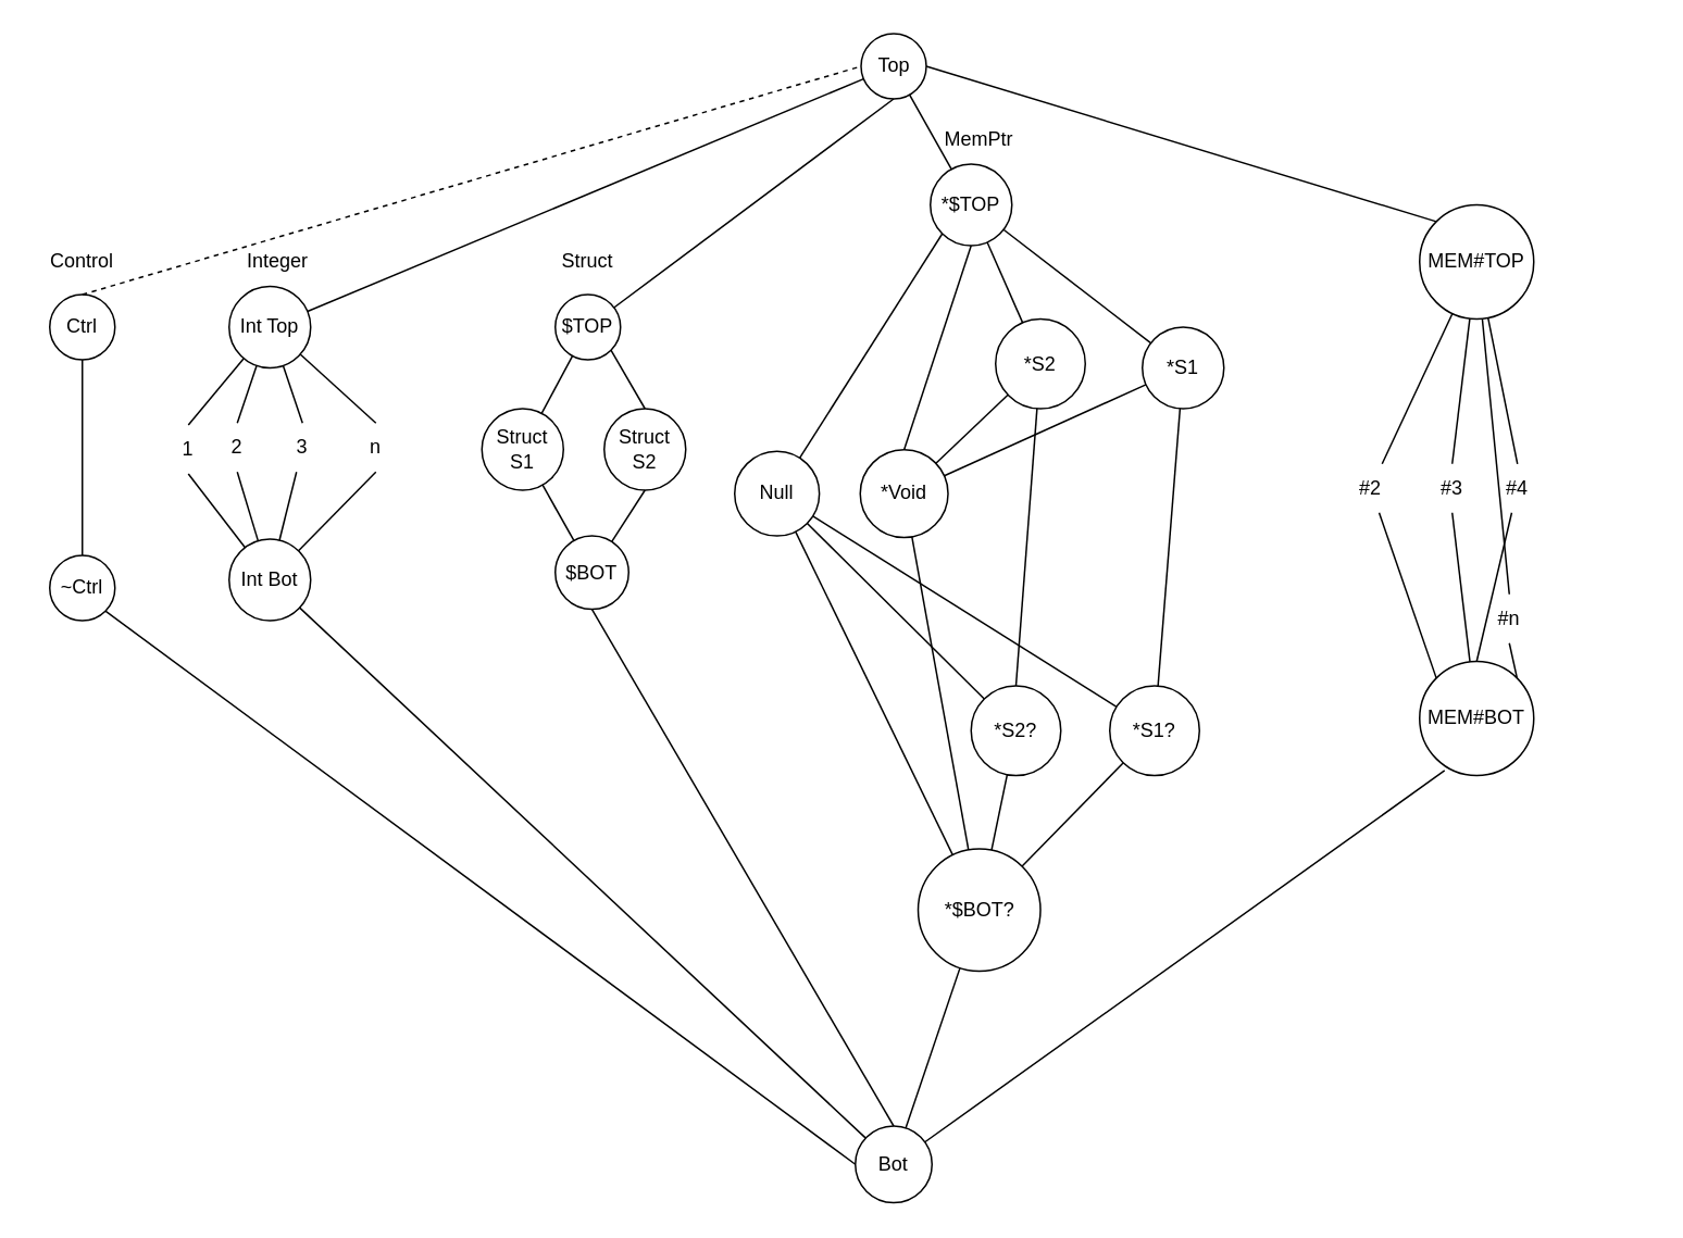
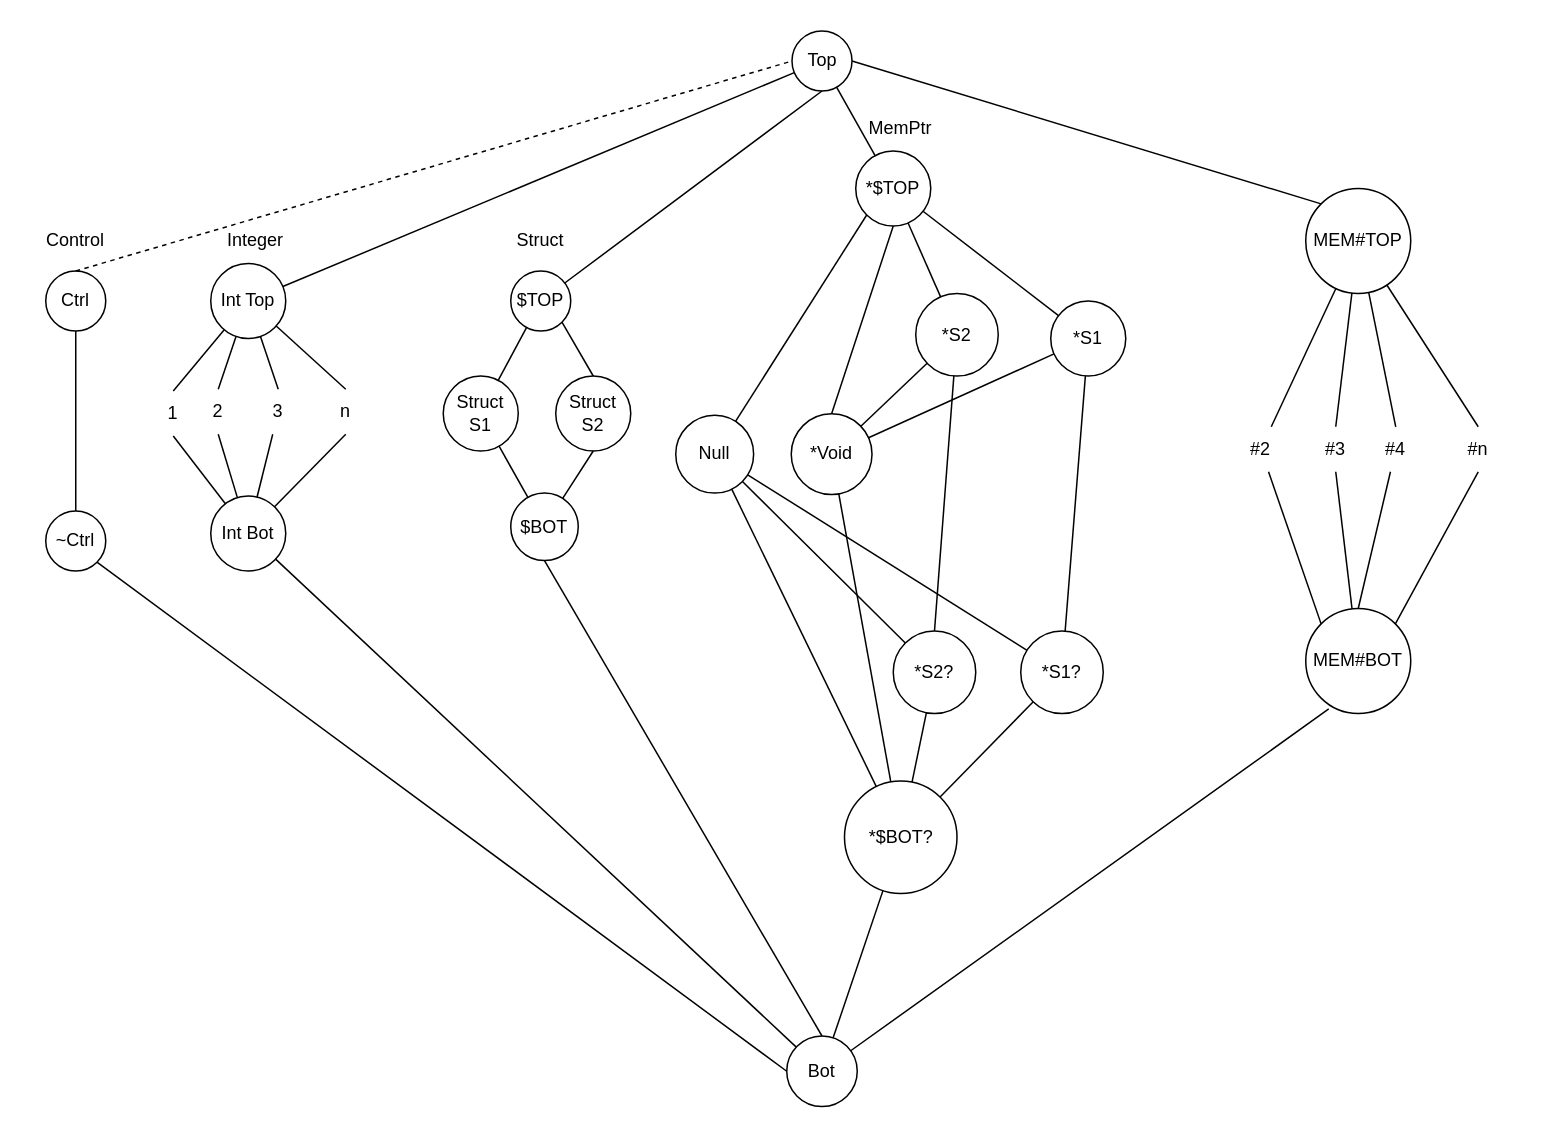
  <mxCell id="0" />
  <mxCell id="1" parent="0" />
  <mxCell id="2" value="Top" style="ellipse;whiteSpace=wrap;html=1;aspect=fixed;" parent="1" vertex="1"><mxGeometry x="527.5" y="20" width="40" height="40" as="geometry" /></mxCell>
  <mxCell id="3" value="Int Top" style="ellipse;whiteSpace=wrap;html=1;aspect=fixed;" parent="1" vertex="1"><mxGeometry x="140" y="175" width="50" height="50" as="geometry" /></mxCell>
  <mxCell id="4" value="Int Bot" style="ellipse;whiteSpace=wrap;html=1;aspect=fixed;" parent="1" vertex="1"><mxGeometry x="140" y="330" width="50" height="50" as="geometry" /></mxCell>
  <mxCell id="5" value="Bot" style="ellipse;whiteSpace=wrap;html=1;aspect=fixed;" parent="1" vertex="1"><mxGeometry x="524" y="690" width="47" height="47" as="geometry" /></mxCell>
  <mxCell id="6" value="1" style="text;html=1;strokeColor=none;fillColor=none;align=center;verticalAlign=middle;whiteSpace=wrap;rounded=0;" parent="1" vertex="1"><mxGeometry x="100" y="260" width="30" height="30" as="geometry" /></mxCell>
  <mxCell id="7" value="2" style="text;html=1;strokeColor=none;fillColor=none;align=center;verticalAlign=middle;whiteSpace=wrap;rounded=0;" parent="1" vertex="1"><mxGeometry x="130" y="258.85" width="30" height="30" as="geometry" /></mxCell>
  <mxCell id="8" value="3" style="text;html=1;strokeColor=none;fillColor=none;align=center;verticalAlign=middle;whiteSpace=wrap;rounded=0;" parent="1" vertex="1"><mxGeometry x="170" y="258.85" width="30" height="30" as="geometry" /></mxCell>
  <mxCell id="9" value="n" style="text;html=1;strokeColor=none;fillColor=none;align=center;verticalAlign=middle;whiteSpace=wrap;rounded=0;" parent="1" vertex="1"><mxGeometry x="220" y="258.85" width="20" height="30" as="geometry" /></mxCell>
  <mxCell id="10" value="" style="endArrow=none;html=1;exitX=0.5;exitY=0;exitDx=0;exitDy=0;" parent="1" source="6" target="3" edge="1"><mxGeometry width="50" height="50" relative="1" as="geometry"><mxPoint x="400" y="470" as="sourcePoint" /><mxPoint x="450" y="420" as="targetPoint" /></mxGeometry></mxCell>
  <mxCell id="11" value="" style="endArrow=none;html=1;entryX=0.5;entryY=1;entryDx=0;entryDy=0;" parent="1" source="4" target="6" edge="1"><mxGeometry width="50" height="50" relative="1" as="geometry"><mxPoint x="110" y="340" as="sourcePoint" /><mxPoint x="160" y="290" as="targetPoint" /></mxGeometry></mxCell>
  <mxCell id="12" value="" style="endArrow=none;html=1;exitX=0.5;exitY=0;exitDx=0;exitDy=0;" parent="1" source="7" target="3" edge="1"><mxGeometry width="50" height="50" relative="1" as="geometry"><mxPoint x="300" y="620" as="sourcePoint" /><mxPoint x="350" y="570" as="targetPoint" /></mxGeometry></mxCell>
  <mxCell id="13" value="" style="endArrow=none;html=1;entryX=0.5;entryY=1;entryDx=0;entryDy=0;" parent="1" source="4" target="7" edge="1"><mxGeometry width="50" height="50" relative="1" as="geometry"><mxPoint x="210" y="490" as="sourcePoint" /><mxPoint x="260" y="440" as="targetPoint" /></mxGeometry></mxCell>
  <mxCell id="14" value="" style="endArrow=none;html=1;exitX=0.5;exitY=0;exitDx=0;exitDy=0;" parent="1" source="8" target="3" edge="1"><mxGeometry width="50" height="50" relative="1" as="geometry"><mxPoint x="110" y="570" as="sourcePoint" /><mxPoint x="160" y="520" as="targetPoint" /></mxGeometry></mxCell>
  <mxCell id="15" value="" style="endArrow=none;html=1;" parent="1" source="4" target="8" edge="1"><mxGeometry width="50" height="50" relative="1" as="geometry"><mxPoint x="140" y="390" as="sourcePoint" /><mxPoint x="190" y="340" as="targetPoint" /></mxGeometry></mxCell>
  <mxCell id="16" value="" style="endArrow=none;html=1;exitX=0.5;exitY=0;exitDx=0;exitDy=0;" parent="1" source="9" target="3" edge="1"><mxGeometry width="50" height="50" relative="1" as="geometry"><mxPoint x="350" y="260" as="sourcePoint" /><mxPoint x="400" y="210" as="targetPoint" /></mxGeometry></mxCell>
  <mxCell id="17" value="" style="endArrow=none;html=1;entryX=0.5;entryY=1;entryDx=0;entryDy=0;" parent="1" source="4" target="9" edge="1"><mxGeometry width="50" height="50" relative="1" as="geometry"><mxPoint x="280" y="360" as="sourcePoint" /><mxPoint x="330" y="310" as="targetPoint" /></mxGeometry></mxCell>
  <mxCell id="18" value="" style="endArrow=none;html=1;" parent="1" source="3" target="2" edge="1"><mxGeometry width="50" height="50" relative="1" as="geometry"><mxPoint x="280" y="180" as="sourcePoint" /><mxPoint x="330" y="130" as="targetPoint" /></mxGeometry></mxCell>
  <mxCell id="19" value="" style="endArrow=none;html=1;" parent="1" source="5" target="4" edge="1"><mxGeometry width="50" height="50" relative="1" as="geometry"><mxPoint x="180" y="520" as="sourcePoint" /><mxPoint x="230" y="470" as="targetPoint" /></mxGeometry></mxCell>
  <mxCell id="20" value="*$TOP" style="ellipse;whiteSpace=wrap;html=1;aspect=fixed;" parent="1" vertex="1"><mxGeometry x="570" y="100" width="50" height="50" as="geometry" /></mxCell>
  <mxCell id="21" value="*$BOT?" style="ellipse;whiteSpace=wrap;html=1;aspect=fixed;" parent="1" vertex="1"><mxGeometry x="562.5" y="520" width="75" height="75" as="geometry" /></mxCell>
  <mxCell id="22" value="" style="endArrow=none;html=1;" parent="1" source="5" target="21" edge="1"><mxGeometry width="50" height="50" relative="1" as="geometry"><mxPoint x="400" y="470" as="sourcePoint" /><mxPoint x="450" y="420" as="targetPoint" /></mxGeometry></mxCell>
  <mxCell id="23" value="" style="endArrow=none;html=1;entryX=0;entryY=1;entryDx=0;entryDy=0;" parent="1" source="58" target="20" edge="1"><mxGeometry width="50" height="50" relative="1" as="geometry"><mxPoint x="550" y="260" as="sourcePoint" /><mxPoint x="520" y="180" as="targetPoint" /></mxGeometry></mxCell>
  <mxCell id="24" value="" style="endArrow=none;html=1;" parent="1" source="20" target="62" edge="1"><mxGeometry width="50" height="50" relative="1" as="geometry"><mxPoint x="715" y="220" as="sourcePoint" /><mxPoint x="690" y="180" as="targetPoint" /></mxGeometry></mxCell>
  <mxCell id="25" value="" style="endArrow=none;html=1;" parent="1" source="2" target="20" edge="1"><mxGeometry width="50" height="50" relative="1" as="geometry"><mxPoint x="600" y="100" as="sourcePoint" /><mxPoint x="650" y="50" as="targetPoint" /></mxGeometry></mxCell>
  <mxCell id="26" value="Struct&lt;br&gt;S1" style="ellipse;whiteSpace=wrap;html=1;aspect=fixed;" parent="1" vertex="1"><mxGeometry x="295" y="250" width="50" height="50" as="geometry" /></mxCell>
  <mxCell id="27" value="Struct&lt;br&gt;S2" style="ellipse;whiteSpace=wrap;html=1;aspect=fixed;" parent="1" vertex="1"><mxGeometry x="370" y="250" width="50" height="50" as="geometry" /></mxCell>
  <mxCell id="28" value="" style="endArrow=none;html=1;" parent="1" source="26" target="38" edge="1"><mxGeometry width="50" height="50" relative="1" as="geometry"><mxPoint x="343" y="220" as="sourcePoint" /><mxPoint x="333" y="190" as="targetPoint" /></mxGeometry></mxCell>
  <mxCell id="29" value="" style="endArrow=none;html=1;" parent="1" source="39" target="26" edge="1"><mxGeometry width="50" height="50" relative="1" as="geometry"><mxPoint x="343" y="340" as="sourcePoint" /><mxPoint x="383" y="380" as="targetPoint" /></mxGeometry></mxCell>
  <mxCell id="30" value="" style="endArrow=none;html=1;exitX=0.5;exitY=0;exitDx=0;exitDy=0;entryX=1;entryY=1;entryDx=0;entryDy=0;" parent="1" source="27" target="38" edge="1"><mxGeometry width="50" height="50" relative="1" as="geometry"><mxPoint x="393" y="210" as="sourcePoint" /><mxPoint x="353" y="200" as="targetPoint" /></mxGeometry></mxCell>
  <mxCell id="31" value="" style="endArrow=none;html=1;entryX=0.5;entryY=1;entryDx=0;entryDy=0;" parent="1" source="39" target="27" edge="1"><mxGeometry width="50" height="50" relative="1" as="geometry"><mxPoint x="373" y="340" as="sourcePoint" /><mxPoint x="463" y="340" as="targetPoint" /></mxGeometry></mxCell>
  <mxCell id="32" value="Ctrl" style="ellipse;whiteSpace=wrap;html=1;aspect=fixed;" parent="1" vertex="1"><mxGeometry x="30" y="180" width="40" height="40" as="geometry" /></mxCell>
  <mxCell id="33" value="~Ctrl" style="ellipse;whiteSpace=wrap;html=1;aspect=fixed;" parent="1" vertex="1"><mxGeometry x="30" y="340" width="40" height="40" as="geometry" /></mxCell>
  <mxCell id="34" value="" style="endArrow=none;html=1;entryX=0;entryY=0.5;entryDx=0;entryDy=0;exitX=0.5;exitY=0;exitDx=0;exitDy=0;dashed=1;" parent="1" source="32" target="2" edge="1"><mxGeometry width="50" height="50" relative="1" as="geometry"><mxPoint x="400" y="450" as="sourcePoint" /><mxPoint x="450" y="400" as="targetPoint" /></mxGeometry></mxCell>
  <mxCell id="35" value="" style="endArrow=none;html=1;entryX=0.5;entryY=1;entryDx=0;entryDy=0;exitX=0.5;exitY=0;exitDx=0;exitDy=0;" parent="1" source="33" target="32" edge="1"><mxGeometry width="50" height="50" relative="1" as="geometry"><mxPoint x="82" y="310" as="sourcePoint" /><mxPoint x="132" y="260" as="targetPoint" /></mxGeometry></mxCell>
  <mxCell id="36" value="" style="endArrow=none;html=1;entryX=1;entryY=1;entryDx=0;entryDy=0;exitX=0;exitY=0.5;exitDx=0;exitDy=0;" parent="1" source="5" target="33" edge="1"><mxGeometry width="50" height="50" relative="1" as="geometry"><mxPoint x="120" y="480" as="sourcePoint" /><mxPoint x="170" y="430" as="targetPoint" /></mxGeometry></mxCell>
  <mxCell id="37" value="" style="endArrow=none;html=1;" parent="1" source="21" target="64" edge="1"><mxGeometry width="50" height="50" relative="1" as="geometry"><mxPoint x="680" y="370" as="sourcePoint" /><mxPoint x="660" y="290" as="targetPoint" /></mxGeometry></mxCell>
  <mxCell id="38" value="$TOP" style="ellipse;whiteSpace=wrap;html=1;aspect=fixed;" parent="1" vertex="1"><mxGeometry x="340" y="180" width="40" height="40" as="geometry" /></mxCell>
  <mxCell id="39" value="$BOT" style="ellipse;whiteSpace=wrap;html=1;aspect=fixed;" parent="1" vertex="1"><mxGeometry x="340" y="328.07" width="45" height="45" as="geometry" /></mxCell>
  <mxCell id="40" value="" style="endArrow=none;html=1;entryX=0.5;entryY=1;entryDx=0;entryDy=0;" parent="1" source="38" target="2" edge="1"><mxGeometry width="50" height="50" relative="1" as="geometry"><mxPoint x="400" y="470" as="sourcePoint" /><mxPoint x="450" y="420" as="targetPoint" /></mxGeometry></mxCell>
  <mxCell id="41" value="" style="endArrow=none;html=1;entryX=0.5;entryY=1;entryDx=0;entryDy=0;exitX=0.5;exitY=0;exitDx=0;exitDy=0;" parent="1" source="5" target="39" edge="1"><mxGeometry width="50" height="50" relative="1" as="geometry"><mxPoint x="540" y="690" as="sourcePoint" /><mxPoint x="590" y="640" as="targetPoint" /></mxGeometry></mxCell>
  <mxCell id="42" value="MEM#TOP" style="ellipse;whiteSpace=wrap;html=1;aspect=fixed;" parent="1" vertex="1"><mxGeometry x="870" y="125" width="70" height="70" as="geometry" /></mxCell>
  <mxCell id="43" value="#3" style="text;html=1;strokeColor=none;fillColor=none;align=center;verticalAlign=middle;whiteSpace=wrap;rounded=0;" parent="1" vertex="1"><mxGeometry x="870" y="283.85" width="40" height="30" as="geometry" /></mxCell>
  <mxCell id="44" value="#4" style="text;html=1;strokeColor=none;fillColor=none;align=center;verticalAlign=middle;whiteSpace=wrap;rounded=0;" parent="1" vertex="1"><mxGeometry x="910" y="283.85" width="40" height="30" as="geometry" /></mxCell>
- <mxCell id="45" value="#n" style="text;html=1;strokeColor=none;fillColor=none;align=center;verticalAlign=middle;whiteSpace=wrap;rounded=0;" parent="1" vertex="1"><mxGeometry x="900" y="363.85" width="50" height="30" as="geometry" /></mxCell>
+ <mxCell id="45" value="#n" style="text;html=1;strokeColor=none;fillColor=none;align=center;verticalAlign=middle;whiteSpace=wrap;rounded=0;" parent="1" vertex="1"><mxGeometry x="960" y="283.85" width="50" height="30" as="geometry" /></mxCell>
  <mxCell id="46" value="" style="endArrow=none;html=1;" parent="1" source="54" target="42" edge="1"><mxGeometry width="50" height="50" relative="1" as="geometry"><mxPoint x="850" y="283.85" as="sourcePoint" /><mxPoint x="895.915" y="244.999" as="targetPoint" /></mxGeometry></mxCell>
  <mxCell id="47" value="" style="endArrow=none;html=1;exitX=0;exitY=0;exitDx=0;exitDy=0;" parent="1" source="55" target="54" edge="1"><mxGeometry width="50" height="50" relative="1" as="geometry"><mxPoint x="897.322" y="361.172" as="sourcePoint" /><mxPoint x="850" y="313.85" as="targetPoint" /></mxGeometry></mxCell>
  <mxCell id="48" value="" style="endArrow=none;html=1;exitX=0.5;exitY=0;exitDx=0;exitDy=0;" parent="1" source="43" target="42" edge="1"><mxGeometry width="50" height="50" relative="1" as="geometry"><mxPoint x="990" y="643.85" as="sourcePoint" /><mxPoint x="901.578" y="249.942" as="targetPoint" /></mxGeometry></mxCell>
  <mxCell id="49" value="" style="endArrow=none;html=1;entryX=0.5;entryY=1;entryDx=0;entryDy=0;" parent="1" source="55" target="43" edge="1"><mxGeometry width="50" height="50" relative="1" as="geometry"><mxPoint x="903.148" y="356.838" as="sourcePoint" /><mxPoint x="950" y="463.85" as="targetPoint" /></mxGeometry></mxCell>
  <mxCell id="50" value="" style="endArrow=none;html=1;exitX=0.5;exitY=0;exitDx=0;exitDy=0;" parent="1" source="44" target="42" edge="1"><mxGeometry width="50" height="50" relative="1" as="geometry"><mxPoint x="800" y="593.85" as="sourcePoint" /><mxPoint x="912.737" y="253.747" as="targetPoint" /></mxGeometry></mxCell>
  <mxCell id="51" value="" style="endArrow=none;html=1;exitX=0.5;exitY=0;exitDx=0;exitDy=0;" parent="1" source="55" target="44" edge="1"><mxGeometry width="50" height="50" relative="1" as="geometry"><mxPoint x="913.464" y="353.897" as="sourcePoint" /><mxPoint x="880" y="363.85" as="targetPoint" /></mxGeometry></mxCell>
  <mxCell id="52" value="" style="endArrow=none;html=1;exitX=0.5;exitY=0;exitDx=0;exitDy=0;" parent="1" source="45" target="42" edge="1"><mxGeometry width="50" height="50" relative="1" as="geometry"><mxPoint x="1040" y="283.85" as="sourcePoint" /><mxPoint x="934.085" y="244.999" as="targetPoint" /></mxGeometry></mxCell>
  <mxCell id="53" value="" style="endArrow=none;html=1;entryX=0.5;entryY=1;entryDx=0;entryDy=0;exitX=1;exitY=0;exitDx=0;exitDy=0;" parent="1" source="55" target="45" edge="1"><mxGeometry width="50" height="50" relative="1" as="geometry"><mxPoint x="932.678" y="361.172" as="sourcePoint" /><mxPoint x="1020" y="333.85" as="targetPoint" /></mxGeometry></mxCell>
  <mxCell id="54" value="#2" style="text;html=1;strokeColor=none;fillColor=none;align=center;verticalAlign=middle;whiteSpace=wrap;rounded=0;" parent="1" vertex="1"><mxGeometry x="820" y="283.85" width="40" height="30" as="geometry" /></mxCell>
  <mxCell id="55" value="MEM#BOT" style="ellipse;whiteSpace=wrap;html=1;aspect=fixed;" parent="1" vertex="1"><mxGeometry x="870" y="405" width="70" height="70" as="geometry" /></mxCell>
  <mxCell id="56" value="" style="endArrow=none;html=1;entryX=1;entryY=0.5;entryDx=0;entryDy=0;exitX=0;exitY=0;exitDx=0;exitDy=0;" parent="1" source="42" target="2" edge="1"><mxGeometry width="50" height="50" relative="1" as="geometry"><mxPoint x="1030" y="110" as="sourcePoint" /><mxPoint x="1080" y="60" as="targetPoint" /></mxGeometry></mxCell>
  <mxCell id="57" value="" style="endArrow=none;html=1;entryX=0.219;entryY=0.957;entryDx=0;entryDy=0;entryPerimeter=0;" parent="1" source="5" target="55" edge="1"><mxGeometry width="50" height="50" relative="1" as="geometry"><mxPoint x="610" y="620" as="sourcePoint" /><mxPoint x="660" y="570" as="targetPoint" /></mxGeometry></mxCell>
  <mxCell id="58" value="Null" style="ellipse;whiteSpace=wrap;html=1;aspect=fixed;" parent="1" vertex="1"><mxGeometry x="450" y="276.15" width="51.92" height="51.92" as="geometry" /></mxCell>
  <mxCell id="59" value="*Void" style="ellipse;whiteSpace=wrap;html=1;aspect=fixed;" parent="1" vertex="1"><mxGeometry x="527" y="275.19" width="53.85" height="53.85" as="geometry" /></mxCell>
  <mxCell id="60" value="" style="endArrow=none;html=1;" parent="1" source="21" target="59" edge="1"><mxGeometry width="50" height="50" relative="1" as="geometry"><mxPoint x="540" y="530" as="sourcePoint" /><mxPoint x="760" y="290" as="targetPoint" /></mxGeometry></mxCell>
  <mxCell id="61" value="" style="endArrow=none;html=1;" parent="1" source="21" target="58" edge="1"><mxGeometry width="50" height="50" relative="1" as="geometry"><mxPoint x="555" y="320" as="sourcePoint" /><mxPoint x="690" y="210" as="targetPoint" /></mxGeometry></mxCell>
  <mxCell id="62" value="*S1" style="ellipse;whiteSpace=wrap;html=1;aspect=fixed;" parent="1" vertex="1"><mxGeometry x="700" y="200" width="50" height="50" as="geometry" /></mxCell>
  <mxCell id="63" value="" style="endArrow=none;html=1;" parent="1" source="58" target="64" edge="1"><mxGeometry width="50" height="50" relative="1" as="geometry"><mxPoint x="620" y="270" as="sourcePoint" /><mxPoint x="650" y="270" as="targetPoint" /></mxGeometry></mxCell>
  <mxCell id="64" value="*S1?" style="ellipse;whiteSpace=wrap;html=1;aspect=fixed;" parent="1" vertex="1"><mxGeometry x="680" y="420" width="55" height="55" as="geometry" /></mxCell>
  <mxCell id="65" value="" style="endArrow=none;html=1;" parent="1" source="64" target="62" edge="1"><mxGeometry width="50" height="50" relative="1" as="geometry"><mxPoint x="640" y="220" as="sourcePoint" /><mxPoint x="690" y="170" as="targetPoint" /></mxGeometry></mxCell>
  <mxCell id="66" value="*S2" style="ellipse;whiteSpace=wrap;html=1;aspect=fixed;" parent="1" vertex="1"><mxGeometry x="610" y="195" width="55" height="55" as="geometry" /></mxCell>
  <mxCell id="67" value="" style="endArrow=none;html=1;" parent="1" source="20" target="66" edge="1"><mxGeometry width="50" height="50" relative="1" as="geometry"><mxPoint x="650" y="50" as="sourcePoint" /><mxPoint x="700" y="0" as="targetPoint" /></mxGeometry></mxCell>
  <mxCell id="68" value="" style="endArrow=none;html=1;" parent="1" source="59" target="66" edge="1"><mxGeometry width="50" height="50" relative="1" as="geometry"><mxPoint x="680" y="620" as="sourcePoint" /><mxPoint x="730" y="570" as="targetPoint" /></mxGeometry></mxCell>
  <mxCell id="69" value="" style="endArrow=none;html=1;" parent="1" source="59" target="62" edge="1"><mxGeometry width="50" height="50" relative="1" as="geometry"><mxPoint x="650" y="620" as="sourcePoint" /><mxPoint x="700" y="570" as="targetPoint" /></mxGeometry></mxCell>
  <mxCell id="70" value="*S2?" style="ellipse;whiteSpace=wrap;html=1;aspect=fixed;" parent="1" vertex="1"><mxGeometry x="595" y="420" width="55" height="55" as="geometry" /></mxCell>
  <mxCell id="71" value="" style="endArrow=none;html=1;exitX=0;exitY=0;exitDx=0;exitDy=0;" parent="1" source="70" target="58" edge="1"><mxGeometry width="50" height="50" relative="1" as="geometry"><mxPoint x="800" y="740" as="sourcePoint" /><mxPoint x="850" y="690" as="targetPoint" /></mxGeometry></mxCell>
  <mxCell id="72" value="" style="endArrow=none;html=1;exitX=0.5;exitY=0;exitDx=0;exitDy=0;" parent="1" source="70" target="66" edge="1"><mxGeometry width="50" height="50" relative="1" as="geometry"><mxPoint x="730" y="650" as="sourcePoint" /><mxPoint x="600" y="220" as="targetPoint" /></mxGeometry></mxCell>
  <mxCell id="73" value="" style="endArrow=none;html=1;" parent="1" source="21" target="70" edge="1"><mxGeometry width="50" height="50" relative="1" as="geometry"><mxPoint x="700" y="510" as="sourcePoint" /><mxPoint x="750" y="460" as="targetPoint" /></mxGeometry></mxCell>
  <mxCell id="74" value="" style="endArrow=none;html=1;entryX=0.5;entryY=1;entryDx=0;entryDy=0;exitX=0.5;exitY=0;exitDx=0;exitDy=0;" edge="1" parent="1" source="59" target="20"><mxGeometry width="50" height="50" relative="1" as="geometry"><mxPoint x="210" y="700" as="sourcePoint" /><mxPoint x="260" y="650" as="targetPoint" /></mxGeometry></mxCell>
  <mxCell id="75" value="Control" style="text;html=1;strokeColor=none;fillColor=none;align=center;verticalAlign=middle;whiteSpace=wrap;rounded=0;" vertex="1" parent="1"><mxGeometry x="20" y="145" width="60" height="30" as="geometry" /></mxCell>
  <mxCell id="76" value="Integer" style="text;html=1;strokeColor=none;fillColor=none;align=center;verticalAlign=middle;whiteSpace=wrap;rounded=0;" vertex="1" parent="1"><mxGeometry x="140" y="145" width="60" height="30" as="geometry" /></mxCell>
  <mxCell id="77" value="Struct" style="text;html=1;strokeColor=none;fillColor=none;align=center;verticalAlign=middle;whiteSpace=wrap;rounded=0;" vertex="1" parent="1"><mxGeometry x="330" y="145" width="60" height="30" as="geometry" /></mxCell>
  <mxCell id="78" value="MemPtr" style="text;html=1;strokeColor=none;fillColor=none;align=center;verticalAlign=middle;whiteSpace=wrap;rounded=0;" vertex="1" parent="1"><mxGeometry x="570" y="70" width="60" height="30" as="geometry" /></mxCell>
